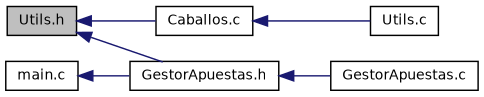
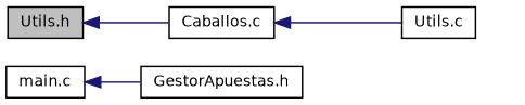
  digraph {
    rankdir=LR
    node [color=black fillcolor=white fontname=Helvetica fontsize=10 shape=record style=filled]
    edge [color=midnightblue dir=back fontname=Helvetica fontsize=10 labelfontname=Helvetica labelfontsize=10 style=solid]
    n1 [fillcolor=grey75 fontcolor=black height=0.2 label="Utils.h" width=0.4]
    n2 [height=0.2 label="Caballos.c" width=0.4]
    n3 [height=0.2 label="GestorApuestas.h" width=0.4]
    n4 [height=0.2 label="Utils.c" width=0.4]
-   n5 [height=0.2 label="GestorApuestas.c" width=0.4]
    n6 [height=0.2 label="main.c" width=0.4]
    n1 -> n2
-   n1 -> n3
    n2 -> n4
-   n3 -> n5
    n6 -> n3
  }
